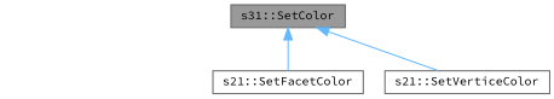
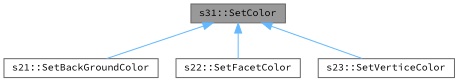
  digraph {
    fontname="Source Code Pro"
    node [color=gray40 fillcolor=white fontname="Source Code Pro" fontsize=10 shape=box style=filled]
    edge [color=steelblue1 dir=back fontname="Source Code Pro" fontsize=10 labelfontname=Helvetica labelfontsize=10 style=solid]
    n1 [fillcolor=grey60 fontcolor=black height=0.2 label="s31::SetColor" width=0.4]
-   n3 [height=0.2 label="s21::SetFacetColor" width=0.4]
-   n4 [height=0.2 label="s21::SetVerticeColor" width=0.4]
+   n2 [height=0.2 label="s21::SetBackGroundColor" width=0.4]
+   n3 [height=0.2 label="s22::SetFacetColor" width=0.4]
+   n4 [height=0.2 label="s23::SetVerticeColor" width=0.4]
+   n1 -> n2
    n1 -> n3
    n1 -> n4
  }
